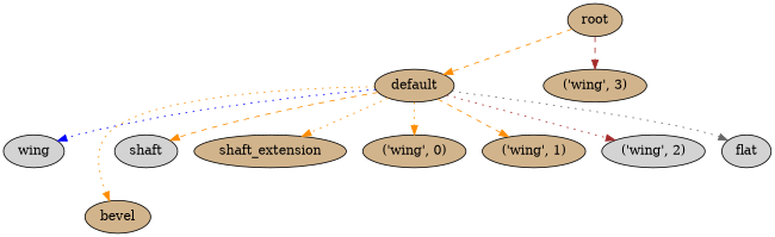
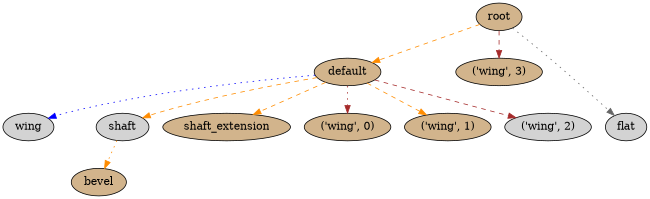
  digraph {
    rankdir=TB
    node [fillcolor=tan style=filled]
    edge [color=darkorange style=dashed]
    n1 [label=root]
    n2 [label=default]
    n3 [label="\('wing',\ 3\)"]
    n4 [fillcolor=lightgrey label=wing]
    n5 [fillcolor=lightgrey label=flat]
    n6 [label=bevel]
    n7 [fillcolor=lightgrey label=shaft]
    n8 [label=shaft_extension]
    n9 [label="\('wing',\ 0\)"]
    n10 [label="\('wing',\ 1\)"]
    n11 [fillcolor=lightgrey label="\('wing',\ 2\)"]
    n1 -> n2
    n1 -> n3 [color=brown]
    n2 -> n4 [color=blue style=dotted]
-   n2 -> n5 [color=gray40 style=dotted]
-   n2 -> n6 [style=dotted]
+   n1 -> n5 [color=gray40 style=dotted]
+   n7 -> n6 [style=dotted]
    n2 -> n7
-   n2 -> n8 [style=dotted]
-   n2 -> n9 [style=dotted]
+   n2 -> n8
+   n2 -> n9 [color=brown style=dotted]
    n2 -> n10
-   n2 -> n11 [color=brown style=dotted]
+   n2 -> n11 [color=brown]
  }
